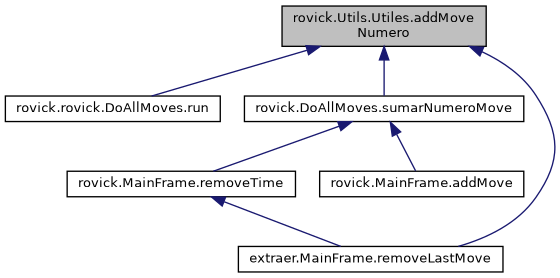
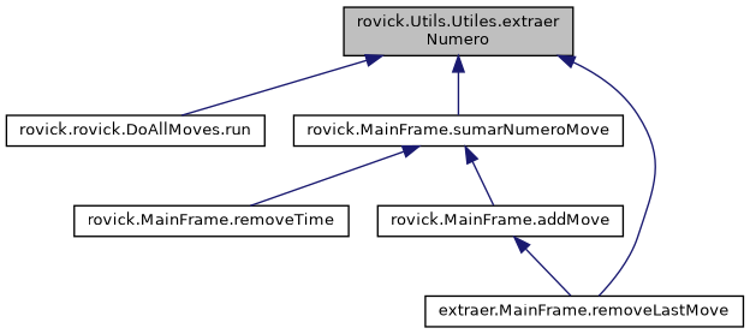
  digraph {
    rankdir=TB
    node [color=black fillcolor=white fontname=Helvetica fontsize=10 shape=record style=filled]
    edge [color=midnightblue dir=back fontname=Helvetica fontsize=10 labelfontname=Helvetica labelfontsize=10 style=solid]
-   n1 [fillcolor=grey75 fontcolor=black height=0.2 label="rovick.Utils.Utiles.addMove\lNumero" width=0.4]
+   n1 [fillcolor=grey75 fontcolor=black height=0.2 label="rovick.Utils.Utiles.extraer\lNumero" width=0.4]
    n2 [height=0.2 label="rovick.rovick.DoAllMoves.run" width=0.4]
-   n3 [height=0.2 label="rovick.DoAllMoves.sumarNumeroMove" width=0.4]
+   n3 [height=0.2 label="rovick.MainFrame.sumarNumeroMove" width=0.4]
    n4 [height=0.2 label="extraer.MainFrame.removeLastMove" width=0.4]
    n5 [height=0.2 label="rovick.MainFrame.removeTime" width=0.4]
    n6 [height=0.2 label="rovick.MainFrame.addMove" width=0.4]
    n1 -> n2
    n1 -> n3
    n1 -> n4
    n3 -> n5
    n3 -> n6
-   n5 -> n4
+   n6 -> n4
  }
